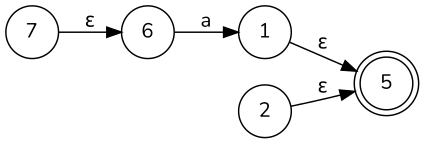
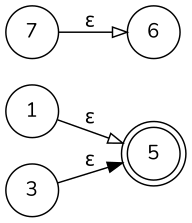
  digraph {
    fontname=Nunito
    rankdir=LR
    node [fontname=Nunito shape=circle]
    edge [arrowhead=onormal fontname=Nunito]
    5 [shape=doublecircle]
    n2 [label=7]
    n3 [label=6]
    1
-   3 [label=2]
-   n2 -> n3 [arrowhead=normal label="ε"]
-   n3 -> 1 [arrowhead=normal label=a]
-   1 -> 5 [arrowhead=normal label="ε"]
+   3
+   n2 -> n3 [label="ε"]
+   1 -> 5 [label="ε"]
    3 -> 5 [arrowhead=normal label="ε"]
  }
